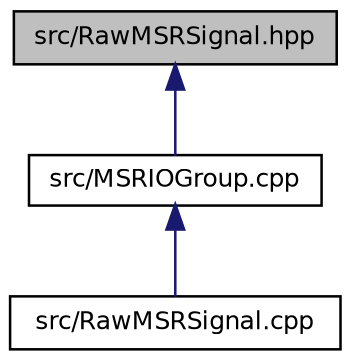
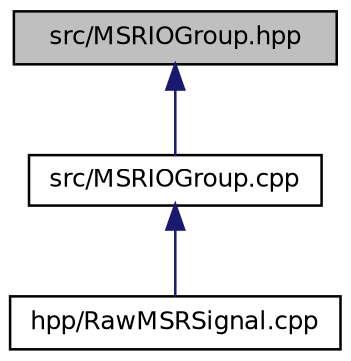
  digraph {
    node [color=black fillcolor=white fontname=Helvetica fontsize=10 shape=record style=filled]
    edge [color=midnightblue dir=back fontname=Helvetica fontsize=10 labelfontname=Helvetica labelfontsize=10 style=solid]
-   n1 [fillcolor=grey75 fontcolor=black height=0.2 label="src/RawMSRSignal.hpp" width=0.4]
+   n1 [fillcolor=grey75 fontcolor=black height=0.2 label="src/MSRIOGroup.hpp" width=0.4]
    n2 [height=0.2 label="src/MSRIOGroup.cpp" width=0.4]
-   n3 [height=0.2 label="src/RawMSRSignal.cpp" width=0.4]
+   n3 [height=0.2 label="hpp/RawMSRSignal.cpp" width=0.4]
    n1 -> n2
    n2 -> n3
  }
